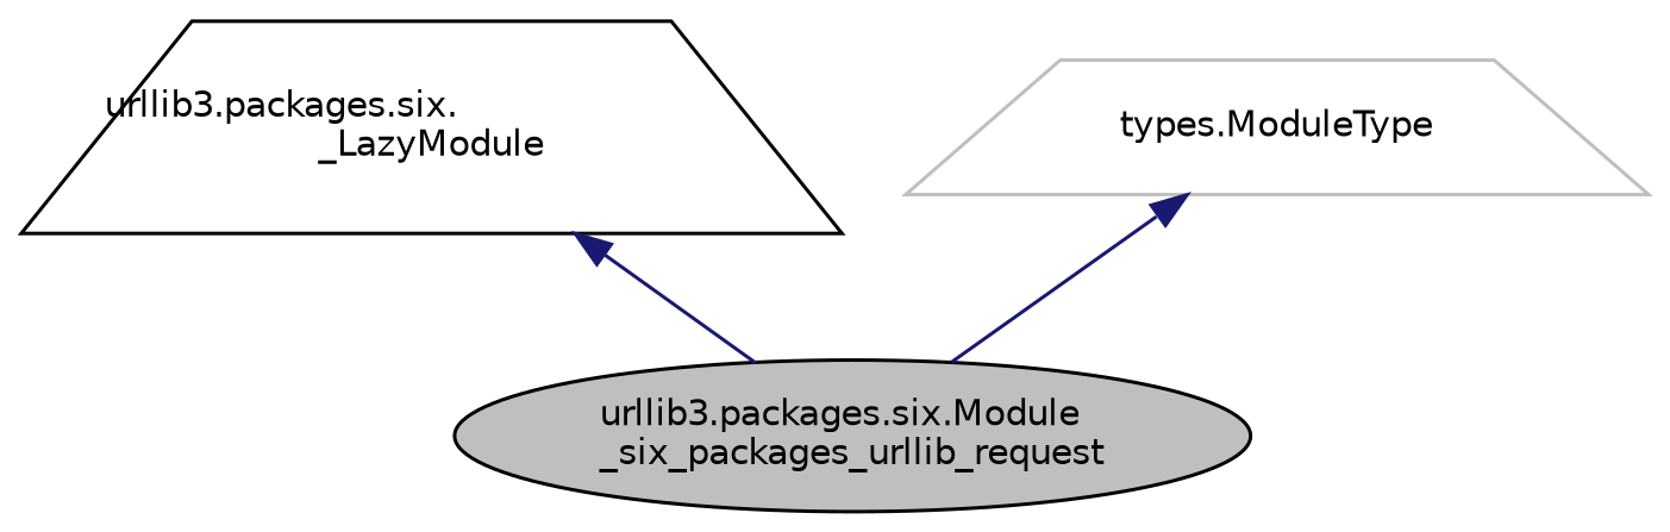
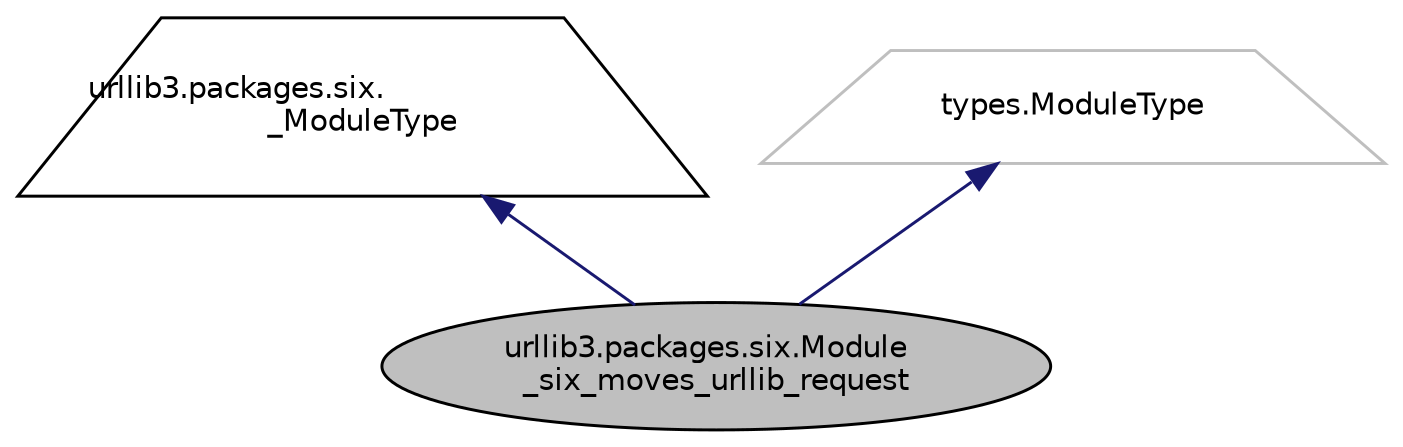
  digraph {
    node [color=black fillcolor=white fontname=Helvetica fontsize=10 shape=trapezium style=filled]
    edge [color=midnightblue dir=back fontname=Helvetica fontsize=10 labelfontname=Helvetica labelfontsize=10 style=solid]
-   n1 [fillcolor=grey75 fontcolor=black height=0.2 label="urllib3.packages.six.Module\l_six_packages_urllib_request" shape=ellipse width=0.4]
-   n2 [height=0.2 label="urllib3.packages.six.\l_LazyModule" width=0.4]
+   n1 [fillcolor=grey75 fontcolor=black height=0.2 label="urllib3.packages.six.Module\l_six_moves_urllib_request" shape=ellipse width=0.4]
+   n2 [height=0.2 label="urllib3.packages.six.\l_ModuleType" width=0.4]
    n3 [color=grey75 height=0.2 label="types.ModuleType" width=0.4]
    n2 -> n1
    n3 -> n1
  }
